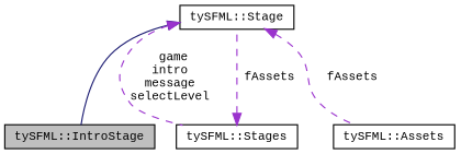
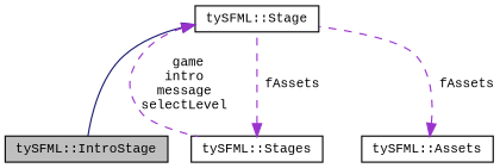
  digraph {
    fontname="Liberation Mono"
    node [color=black fillcolor=white fontname="Liberation Mono" fontsize=10 shape=record style=filled]
    edge [color=darkorchid3 dir=back fontname="Liberation Mono" fontsize=10 labelfontname=Helvetica labelfontsize=10 style=dashed]
    n1 [fillcolor=grey75 fontcolor=black height=0.2 label="tySFML::IntroStage" width=0.4]
    n2 [height=0.2 label="tySFML::Stage" width=0.4]
    n3 [height=0.2 label="tySFML::Stages" width=0.4]
    n4 [height=0.2 label="tySFML::Assets" width=0.4]
    n2 -> n1 [color=midnightblue style=solid]
    n2 -> n3 [label=" game\nintro\nmessage\nselectLevel"]
    n3 -> n2 [label=" fAssets"]
-   n2 -> n4 [label=" fAssets"]
+   n4 -> n2 [label=" fAssets"]
  }
